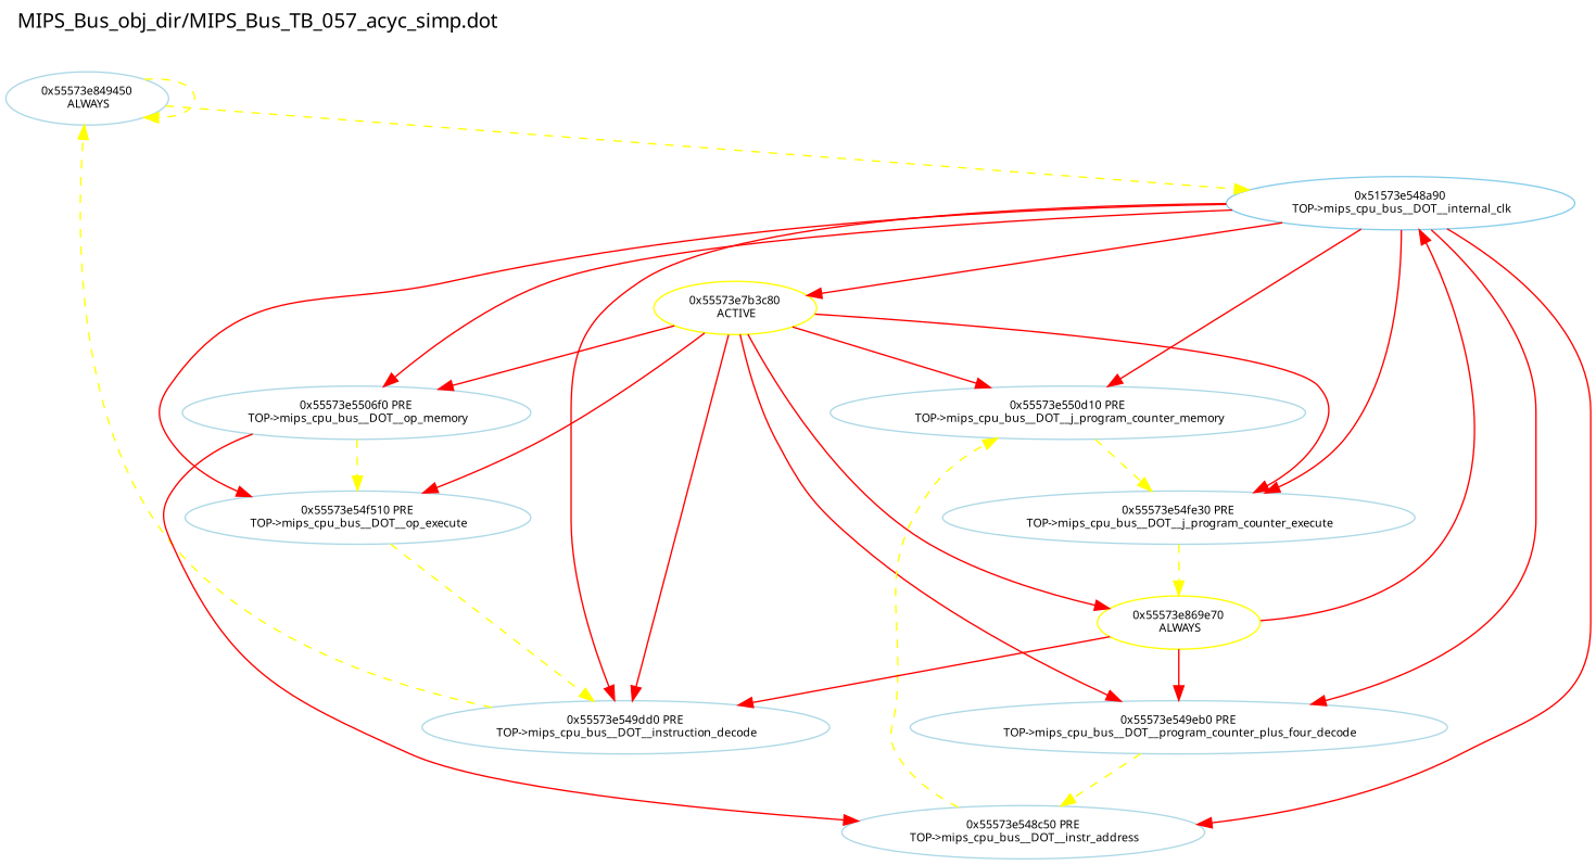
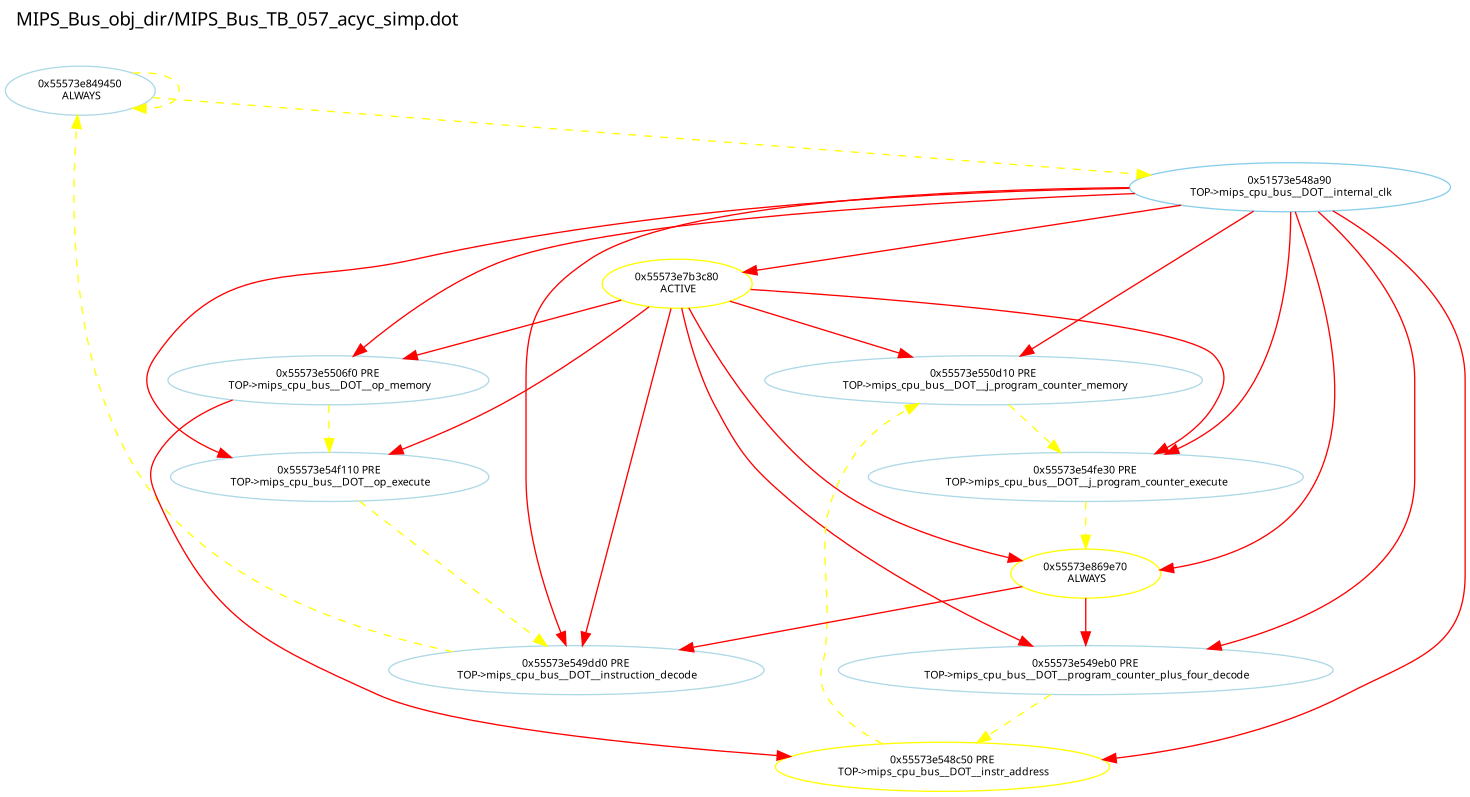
  digraph {
    fontname="Noto Sans"
    label="MIPS_Bus_obj_dir/MIPS_Bus_TB_057_acyc_simp.dot"
    labeljust=l
    labelloc=t
    rankdir=TB
    node [color=lightblue fontname="Noto Sans" fontsize=8]
    edge [color=red fontname="Noto Sans" fontsize=8 weight=32]
    n1 [label="0x55573e849450\n ALWAYS"]
    n2 [color=skyblue label="0x51573e548a90\n TOP->mips_cpu_bus__DOT__internal_clk"]
    n3 [label="0x55573e549dd0 PRE\n TOP->mips_cpu_bus__DOT__instruction_decode"]
    n4 [color=yellow label="0x55573e7b3c80\n ACTIVE"]
    n5 [label="0x55573e550d10 PRE\n TOP->mips_cpu_bus__DOT__j_program_counter_memory"]
-   n6 [label="0x55573e548c50 PRE\n TOP->mips_cpu_bus__DOT__instr_address"]
+   n6 [color=yellow label="0x55573e548c50 PRE\n TOP->mips_cpu_bus__DOT__instr_address"]
    n7 [label="0x55573e549eb0 PRE\n TOP->mips_cpu_bus__DOT__program_counter_plus_four_decode"]
    n8 [color=yellow label="0x55573e869e70\n ALWAYS"]
    n9 [label="0x55573e54fe30 PRE\n TOP->mips_cpu_bus__DOT__j_program_counter_execute"]
-   n10 [label="0x55573e54f510 PRE\n TOP->mips_cpu_bus__DOT__op_execute"]
+   n10 [label="0x55573e54f110 PRE\n TOP->mips_cpu_bus__DOT__op_execute"]
    n11 [label="0x55573e5506f0 PRE\n TOP->mips_cpu_bus__DOT__op_memory"]
    n1 -> n1 [color=yellow style=dashed weight=3]
    n1 -> n2 [color=yellow style=dashed weight=1]
    n2 -> n3
    n2 -> n4 [weight=8]
    n2 -> n5
    n2 -> n6
    n2 -> n7
-   n8 -> n2
+   n2 -> n8
    n2 -> n9
    n2 -> n10
    n2 -> n11
    n3 -> n1 [color=yellow style=dashed weight=3]
    n4 -> n3
    n4 -> n5
    n4 -> n7
    n4 -> n8
    n4 -> n9
    n4 -> n10
    n4 -> n11
    n5 -> n9 [color=yellow style=dashed weight=3]
    n6 -> n5 [color=yellow style=dashed weight=3]
    n7 -> n6 [color=yellow style=dashed weight=3]
    n8 -> n3
    n8 -> n7
    n9 -> n8 [color=yellow style=dashed weight=3]
    n10 -> n3 [color=yellow style=dashed weight=3]
    n11 -> n6
    n11 -> n10 [color=yellow style=dashed weight=3]
  }
